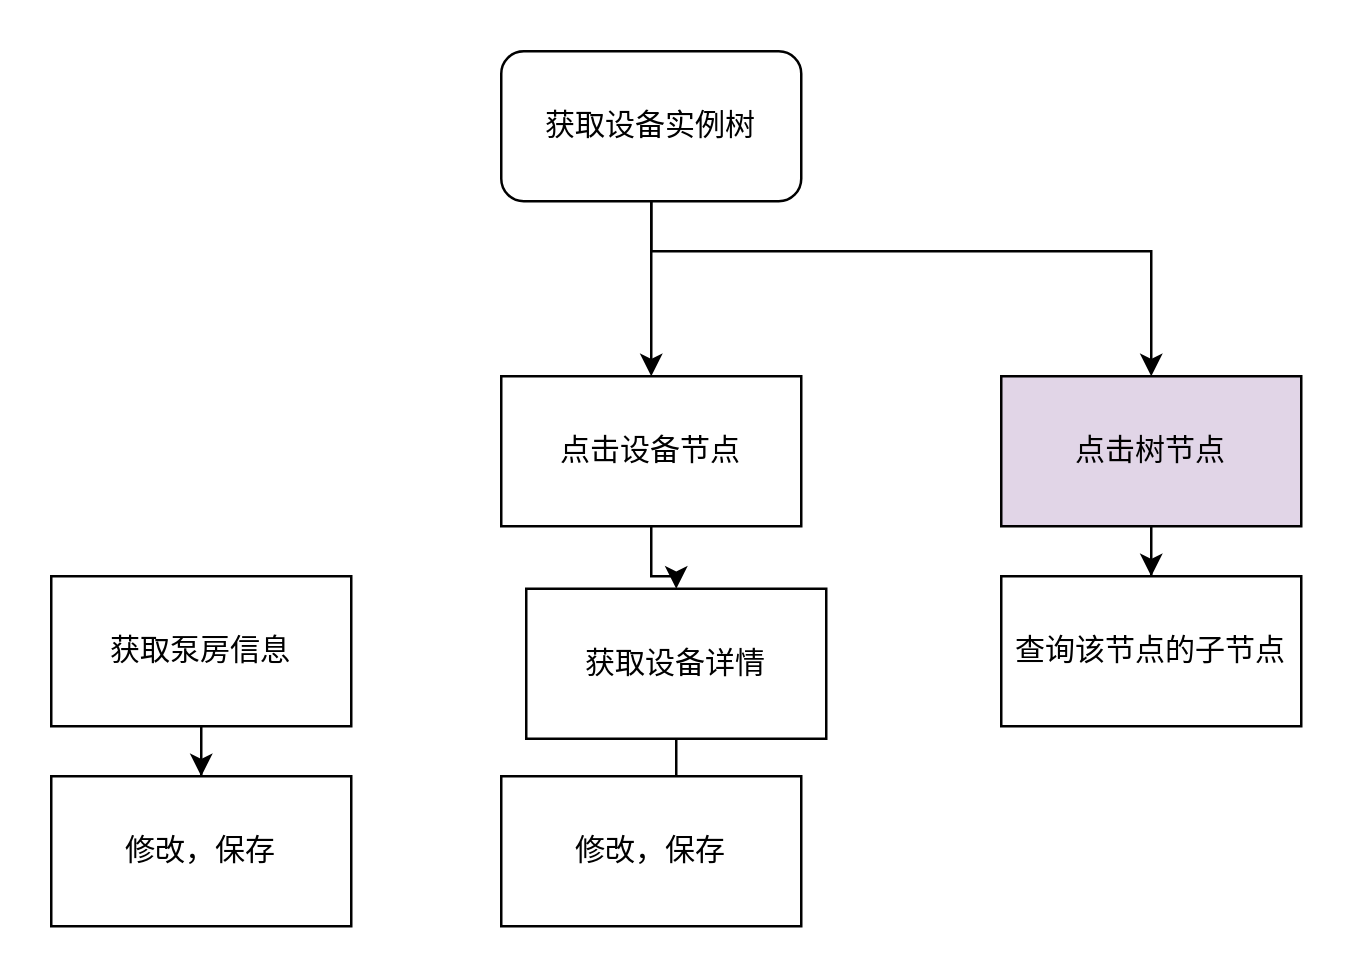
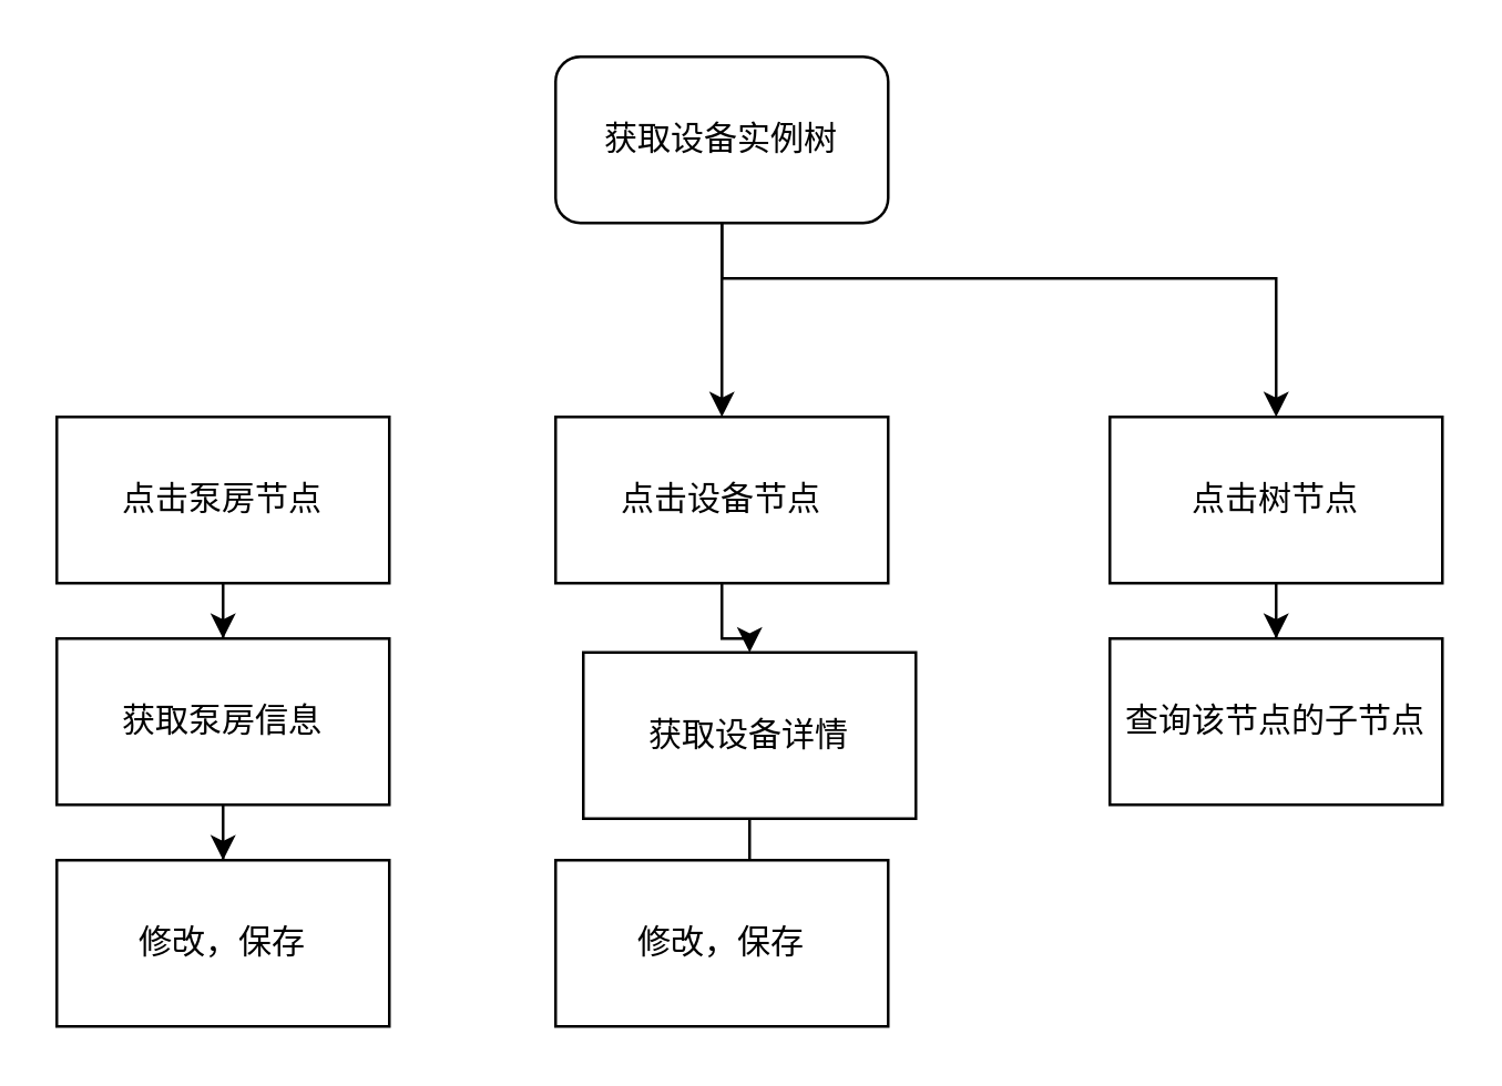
  <mxCell id="0" />
  <mxCell id="1" parent="0" />
  <mxCell id="2" style="edgeStyle=orthogonalEdgeStyle;rounded=0;orthogonalLoop=1;jettySize=auto;html=1;" edge="1" parent="1" source="4" target="11"><mxGeometry relative="1" as="geometry" /></mxCell>
  <mxCell id="3" style="edgeStyle=orthogonalEdgeStyle;rounded=0;orthogonalLoop=1;jettySize=auto;html=1;entryX=0.5;entryY=0;entryDx=0;entryDy=0;" edge="1" parent="1" source="4" target="16"><mxGeometry relative="1" as="geometry"><Array as="points"><mxPoint x="260" y="100" /><mxPoint x="460" y="100" /></Array></mxGeometry></mxCell>
  <mxCell id="4" value="获取设备实例树" style="rounded=1;whiteSpace=wrap;html=1;" vertex="1" parent="1"><mxGeometry x="200" y="20" width="120" height="60" as="geometry" /></mxCell>
+ <mxCell id="5" style="edgeStyle=orthogonalEdgeStyle;rounded=0;orthogonalLoop=1;jettySize=auto;html=1;entryX=0.5;entryY=0;entryDx=0;entryDy=0;" edge="1" parent="1" source="6" target="8"><mxGeometry relative="1" as="geometry" /></mxCell>
+ <mxCell id="6" value="&lt;span style=&quot;white-space: normal&quot;&gt;点击泵房节点&lt;/span&gt;" style="rounded=0;whiteSpace=wrap;html=1;" vertex="1" parent="1"><mxGeometry x="20" y="150" width="120" height="60" as="geometry" /></mxCell>
  <mxCell id="7" style="edgeStyle=orthogonalEdgeStyle;rounded=0;orthogonalLoop=1;jettySize=auto;html=1;entryX=0.5;entryY=0;entryDx=0;entryDy=0;" edge="1" parent="1" source="8" target="9"><mxGeometry relative="1" as="geometry" /></mxCell>
  <mxCell id="8" value="获取泵房信息" style="rounded=0;whiteSpace=wrap;html=1;" vertex="1" parent="1"><mxGeometry x="20" y="230" width="120" height="60" as="geometry" /></mxCell>
  <mxCell id="9" value="修改，保存" style="rounded=0;whiteSpace=wrap;html=1;" vertex="1" parent="1"><mxGeometry x="20" y="310" width="120" height="60" as="geometry" /></mxCell>
  <mxCell id="10" style="edgeStyle=orthogonalEdgeStyle;rounded=0;orthogonalLoop=1;jettySize=auto;html=1;entryX=0.5;entryY=0;entryDx=0;entryDy=0;" edge="1" parent="1" source="11" target="13"><mxGeometry relative="1" as="geometry" /></mxCell>
  <mxCell id="11" value="点击设备节点" style="rounded=0;whiteSpace=wrap;html=1;" vertex="1" parent="1"><mxGeometry x="200" y="150" width="120" height="60" as="geometry" /></mxCell>
  <mxCell id="12" style="edgeStyle=orthogonalEdgeStyle;rounded=0;orthogonalLoop=1;jettySize=auto;html=1;entryX=0.5;entryY=0;entryDx=0;entryDy=0;" edge="1" parent="1" source="13" target="14"><mxGeometry relative="1" as="geometry" /></mxCell>
  <mxCell id="13" value="获取设备详情" style="rounded=0;whiteSpace=wrap;html=1;" vertex="1" parent="1"><mxGeometry x="210" y="235" width="120" height="60" as="geometry" /></mxCell>
  <mxCell id="14" value="修改，保存" style="rounded=0;whiteSpace=wrap;html=1;" vertex="1" parent="1"><mxGeometry x="200" y="310" width="120" height="60" as="geometry" /></mxCell>
  <mxCell id="15" style="edgeStyle=orthogonalEdgeStyle;rounded=0;orthogonalLoop=1;jettySize=auto;html=1;" edge="1" parent="1" source="16" target="17"><mxGeometry relative="1" as="geometry" /></mxCell>
- <mxCell id="16" value="点击树节点" style="rounded=0;whiteSpace=wrap;html=1;fillColor=#e1d5e7;" vertex="1" parent="1"><mxGeometry x="400" y="150" width="120" height="60" as="geometry" /></mxCell>
+ <mxCell id="16" value="点击树节点" style="rounded=0;whiteSpace=wrap;html=1;" vertex="1" parent="1"><mxGeometry x="400" y="150" width="120" height="60" as="geometry" /></mxCell>
  <mxCell id="17" value="查询该节点的子节点" style="rounded=0;whiteSpace=wrap;html=1;" vertex="1" parent="1"><mxGeometry x="400" y="230" width="120" height="60" as="geometry" /></mxCell>
